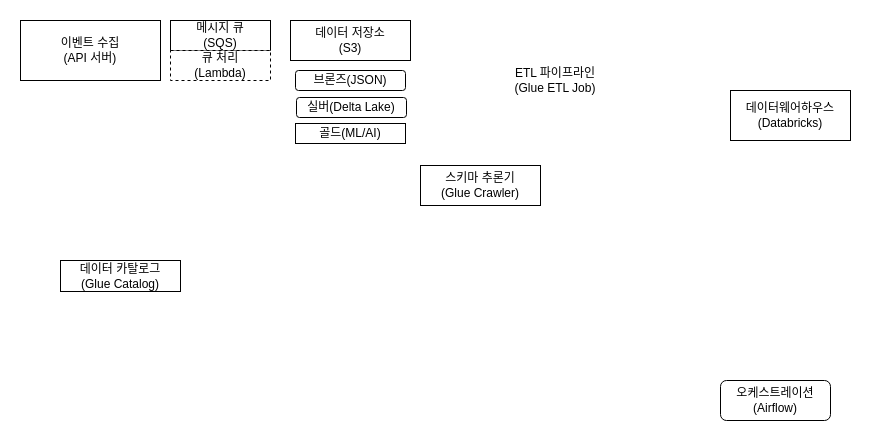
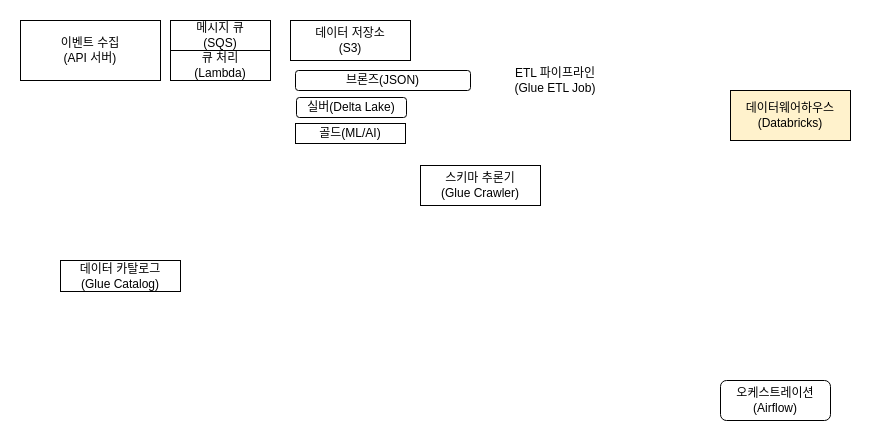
  <mxCell id="0" />
  <mxCell id="1" parent="0" />
  <mxCell id="2" value="&lt;div&gt;이벤트 수집&lt;/div&gt;&lt;div&gt;(API 서버)&lt;/div&gt;" style="rounded=0;whiteSpace=wrap;html=1;" vertex="1" parent="1"><mxGeometry x="20" y="20" width="140" height="60" as="geometry" /></mxCell>
  <mxCell id="3" value="메시지 큐&lt;br&gt;(SQS)" style="rounded=0;whiteSpace=wrap;html=1;" vertex="1" parent="1"><mxGeometry x="170" y="20" width="100" height="30" as="geometry" /></mxCell>
- <mxCell id="4" value="&lt;div&gt;큐 처리&lt;/div&gt;&lt;div&gt;(Lambda)&lt;/div&gt;" style="rounded=0;whiteSpace=wrap;html=1;dashed=1;" vertex="1" parent="1"><mxGeometry x="170" y="50" width="100" height="30" as="geometry" /></mxCell>
+ <mxCell id="4" value="&lt;div&gt;큐 처리&lt;/div&gt;&lt;div&gt;(Lambda)&lt;/div&gt;" style="rounded=0;whiteSpace=wrap;html=1;" vertex="1" parent="1"><mxGeometry x="170" y="50" width="100" height="30" as="geometry" /></mxCell>
  <mxCell id="5" value="&lt;div&gt;데이터 저장소&lt;/div&gt;&lt;div&gt;(S3)&lt;/div&gt;" style="rounded=0;whiteSpace=wrap;html=1;" vertex="1" parent="1"><mxGeometry x="290" y="20" width="120" height="40" as="geometry" /></mxCell>
  <mxCell id="6" value="&lt;div&gt;데이터 카탈로그&lt;br&gt;(Glue Catalog)&lt;/div&gt;" style="rounded=0;whiteSpace=wrap;html=1;" vertex="1" parent="1"><mxGeometry x="60" y="260" width="120" height="31" as="geometry" /></mxCell>
  <mxCell id="7" value="&lt;div&gt;ETL 파이프라인&lt;/div&gt;&lt;div&gt;(Glue ETL Job)&lt;/div&gt;" style="rounded=0;whiteSpace=wrap;html=1;strokeColor=none;" vertex="1" parent="1"><mxGeometry x="500" y="60" width="110" height="40" as="geometry" /></mxCell>
  <mxCell id="8" value="&lt;div&gt;오케스트레이션&lt;/div&gt;&lt;div&gt;(Airflow)&lt;/div&gt;" style="whiteSpace=wrap;html=1;rounded=1;" vertex="1" parent="1"><mxGeometry x="720" y="380" width="110" height="40" as="geometry" /></mxCell>
- <mxCell id="9" value="&lt;div&gt;데이터웨어하우스&lt;/div&gt;&lt;div&gt;(Databricks)&lt;/div&gt;" style="rounded=0;whiteSpace=wrap;html=1;" vertex="1" parent="1"><mxGeometry x="730" y="90" width="120" height="50" as="geometry" /></mxCell>
+ <mxCell id="9" value="&lt;div&gt;데이터웨어하우스&lt;/div&gt;&lt;div&gt;(Databricks)&lt;/div&gt;" style="rounded=0;whiteSpace=wrap;html=1;fillColor=#fff2cc;" vertex="1" parent="1"><mxGeometry x="730" y="90" width="120" height="50" as="geometry" /></mxCell>
  <mxCell id="10" value="&lt;div&gt;스키마 추론기&lt;/div&gt;&lt;div&gt;(Glue Crawler)&lt;/div&gt;" style="rounded=0;whiteSpace=wrap;html=1;" vertex="1" parent="1"><mxGeometry x="420" y="165" width="120" height="40" as="geometry" /></mxCell>
- <mxCell id="11" value="브론즈(JSON)" style="rounded=1;whiteSpace=wrap;html=1;" vertex="1" parent="1"><mxGeometry x="295" y="70" width="110" height="20" as="geometry" /></mxCell>
+ <mxCell id="11" value="브론즈(JSON)" style="rounded=1;whiteSpace=wrap;html=1;" vertex="1" parent="1"><mxGeometry x="295" y="70" width="175" height="20" as="geometry" /></mxCell>
  <mxCell id="12" value="실버(Delta Lake)" style="rounded=1;whiteSpace=wrap;html=1;" vertex="1" parent="1"><mxGeometry x="296" y="97" width="110" height="20" as="geometry" /></mxCell>
  <mxCell id="13" value="골드(ML/AI)" style="whiteSpace=wrap;html=1;rounded=0;" vertex="1" parent="1"><mxGeometry x="295" y="123" width="110" height="20" as="geometry" /></mxCell>
